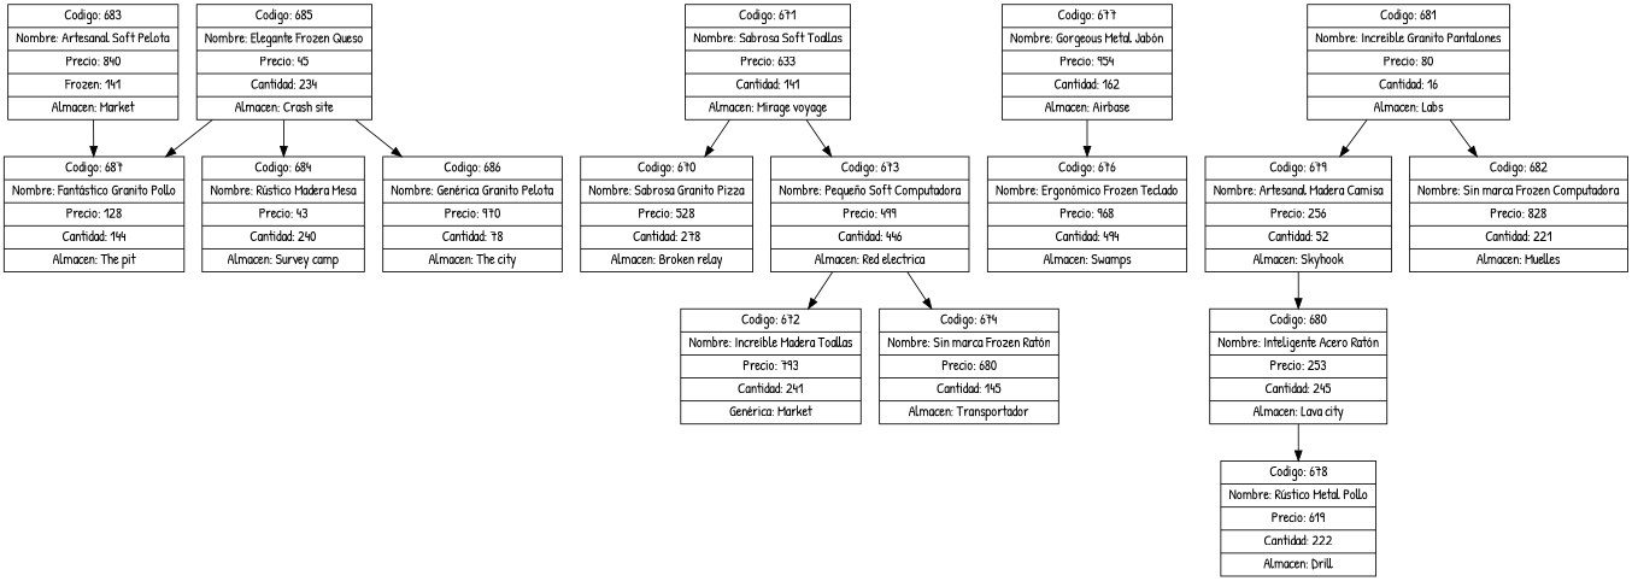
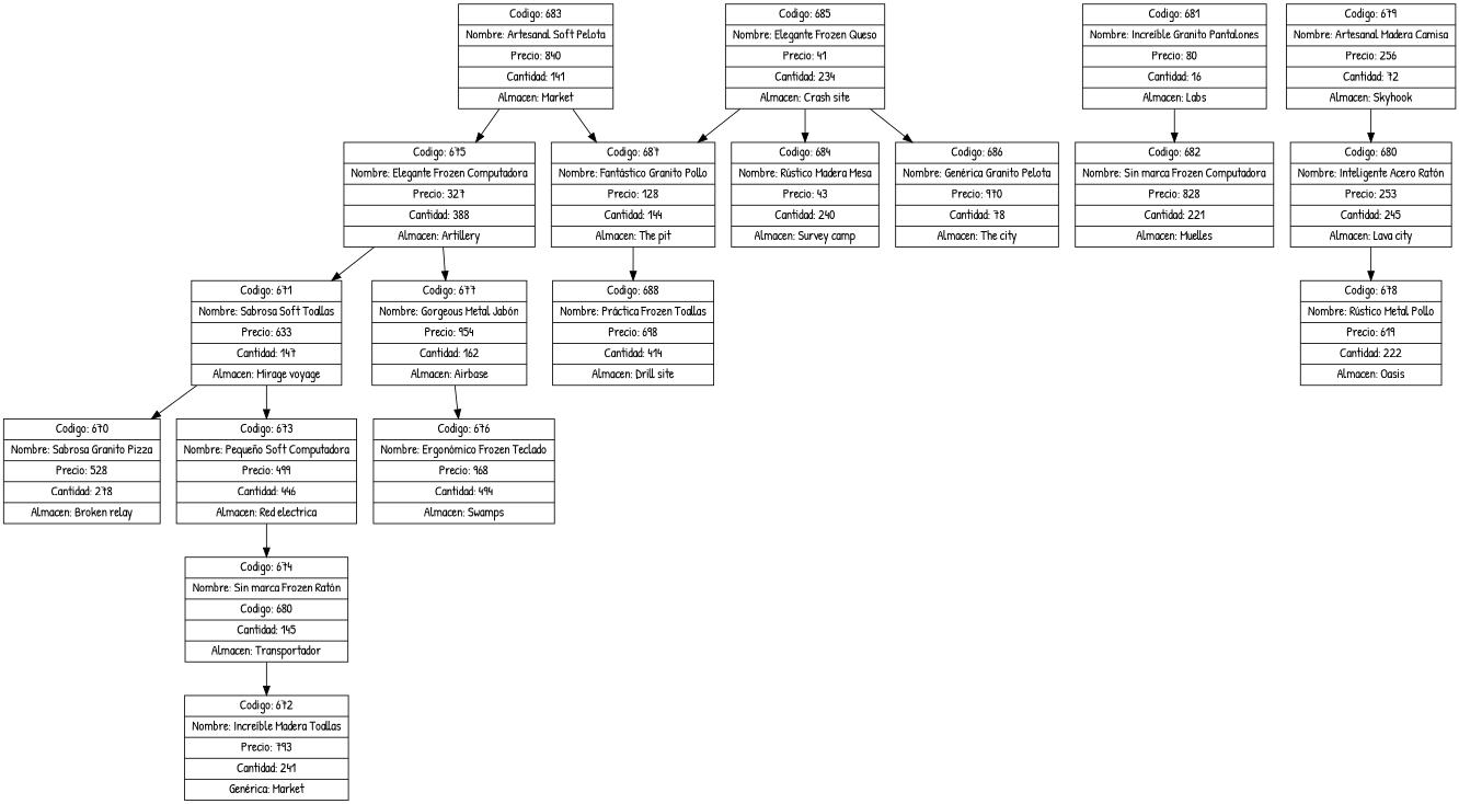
  digraph {
    fontname="Patrick Hand"
    node [fontname="Patrick Hand" shape=record]
    edge [fontname="Patrick Hand"]
-   n1 [label="{ Codigo: 683 | Nombre: Artesanal Soft Pelota | Precio: 840 | Frozen: 141 | Almacen: Market}"]
+   n1 [label="{ Codigo: 683 | Nombre: Artesanal Soft Pelota | Precio: 840 | Cantidad: 141 | Almacen: Market}"]
+   n2 [label="{ Codigo: 675 | Nombre: Elegante Frozen Computadora | Precio: 327 | Cantidad: 388 | Almacen: Artillery}"]
    n3 [label="{ Codigo: 687 | Nombre: Fantástico Granito Pollo | Precio: 128 | Cantidad: 144 | Almacen: The pit}"]
-   n4 [label="{ Codigo: 671 | Nombre: Sabrosa Soft Toallas | Precio: 633 | Cantidad: 141 | Almacen: Mirage voyage}"]
+   n4 [label="{ Codigo: 671 | Nombre: Sabrosa Soft Toallas | Precio: 633 | Cantidad: 147 | Almacen: Mirage voyage}"]
    n5 [label="{ Codigo: 677 | Nombre: Gorgeous Metal Jabón | Precio: 954 | Cantidad: 162 | Almacen: Airbase}"]
+   n6 [label="{ Codigo: 688 | Nombre: Práctica Frozen Toallas | Precio: 698 | Cantidad: 414 | Almacen: Drill site}"]
    n7 [label="{ Codigo: 670 | Nombre: Sabrosa Granito Pizza | Precio: 528 | Cantidad: 278 | Almacen: Broken relay}"]
    n8 [label="{ Codigo: 673 | Nombre: Pequeño Soft Computadora | Precio: 499 | Cantidad: 446 | Almacen: Red electrica}"]
    n9 [label="{ Codigo: 676 | Nombre: Ergonómico Frozen Teclado | Precio: 968 | Cantidad: 494 | Almacen: Swamps}"]
    n10 [label="{ Codigo: 672 | Nombre: Increíble Madera Toallas | Precio: 793 | Cantidad: 241 | Genérica: Market}"]
-   n11 [label="{ Codigo: 674 | Nombre: Sin marca Frozen Ratón | Precio: 680 | Cantidad: 145 | Almacen: Transportador}"]
+   n11 [label="{ Codigo: 674 | Nombre: Sin marca Frozen Ratón | Codigo: 680 | Cantidad: 145 | Almacen: Transportador}"]
    n12 [label="{ Codigo: 681 | Nombre: Increíble Granito Pantalones | Precio: 80 | Cantidad: 16 | Almacen: Labs}"]
-   n13 [label="{ Codigo: 679 | Nombre: Artesanal Madera Camisa | Precio: 256 | Cantidad: 52 | Almacen: Skyhook}"]
+   n13 [label="{ Codigo: 679 | Nombre: Artesanal Madera Camisa | Precio: 256 | Cantidad: 72 | Almacen: Skyhook}"]
    n14 [label="{ Codigo: 682 | Nombre: Sin marca Frozen Computadora | Precio: 828 | Cantidad: 221 | Almacen: Muelles}"]
    n15 [label="{ Codigo: 680 | Nombre: Inteligente Acero Ratón | Precio: 253 | Cantidad: 245 | Almacen: Lava city}"]
-   n16 [label="{ Codigo: 678 | Nombre: Rústico Metal Pollo | Precio: 619 | Cantidad: 222 | Almacen: Drill}"]
-   n17 [label="{ Codigo: 685 | Nombre: Elegante Frozen Queso | Precio: 45 | Cantidad: 234 | Almacen: Crash site}"]
+   n16 [label="{ Codigo: 678 | Nombre: Rústico Metal Pollo | Precio: 619 | Cantidad: 222 | Almacen: Oasis}"]
+   n17 [label="{ Codigo: 685 | Nombre: Elegante Frozen Queso | Precio: 41 | Cantidad: 234 | Almacen: Crash site}"]
    n18 [label="{ Codigo: 684 | Nombre: Rústico Madera Mesa | Precio: 43 | Cantidad: 240 | Almacen: Survey camp}"]
    n19 [label="{ Codigo: 686 | Nombre: Genérica Granito Pelota | Precio: 970 | Cantidad: 78 | Almacen: The city}"]
+   n1 -> n2
    n1 -> n3
+   n2 -> n4
+   n2 -> n5
+   n3 -> n6
    n4 -> n7
    n4 -> n8
    n5 -> n9
-   n8 -> n10
+   n11 -> n10
    n8 -> n11
-   n12 -> n13
    n12 -> n14
    n13 -> n15
    n15 -> n16
    n17 -> n3
    n17 -> n18
    n17 -> n19
  }
